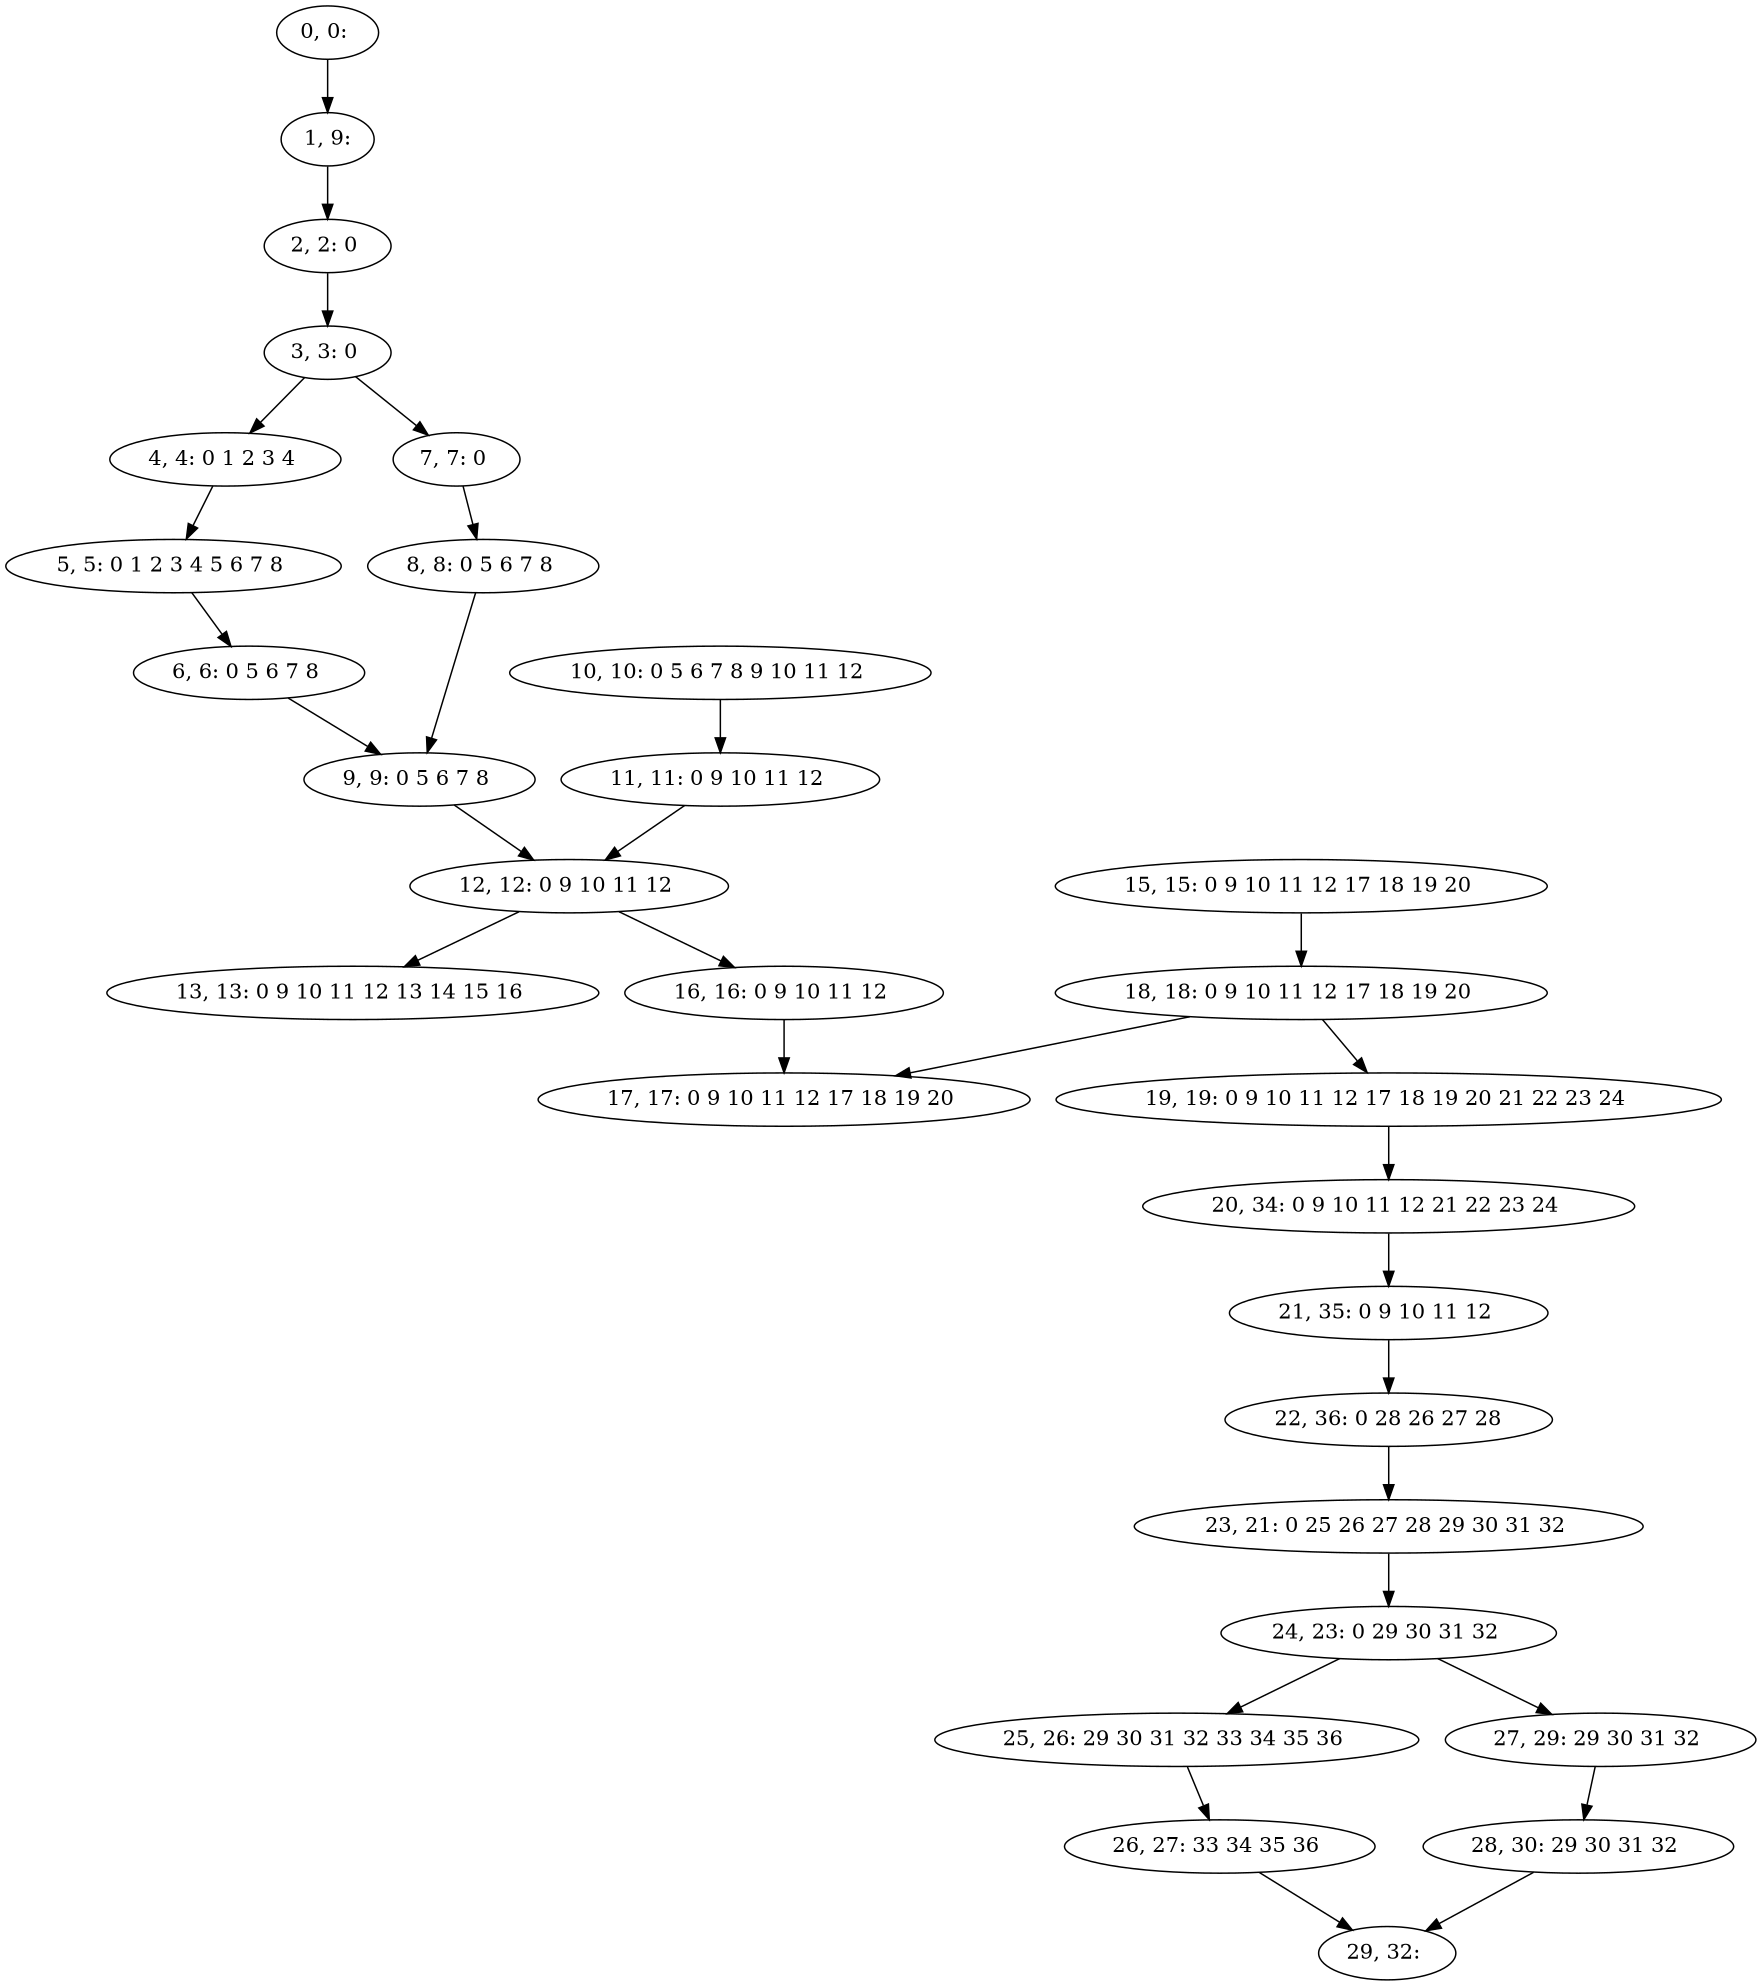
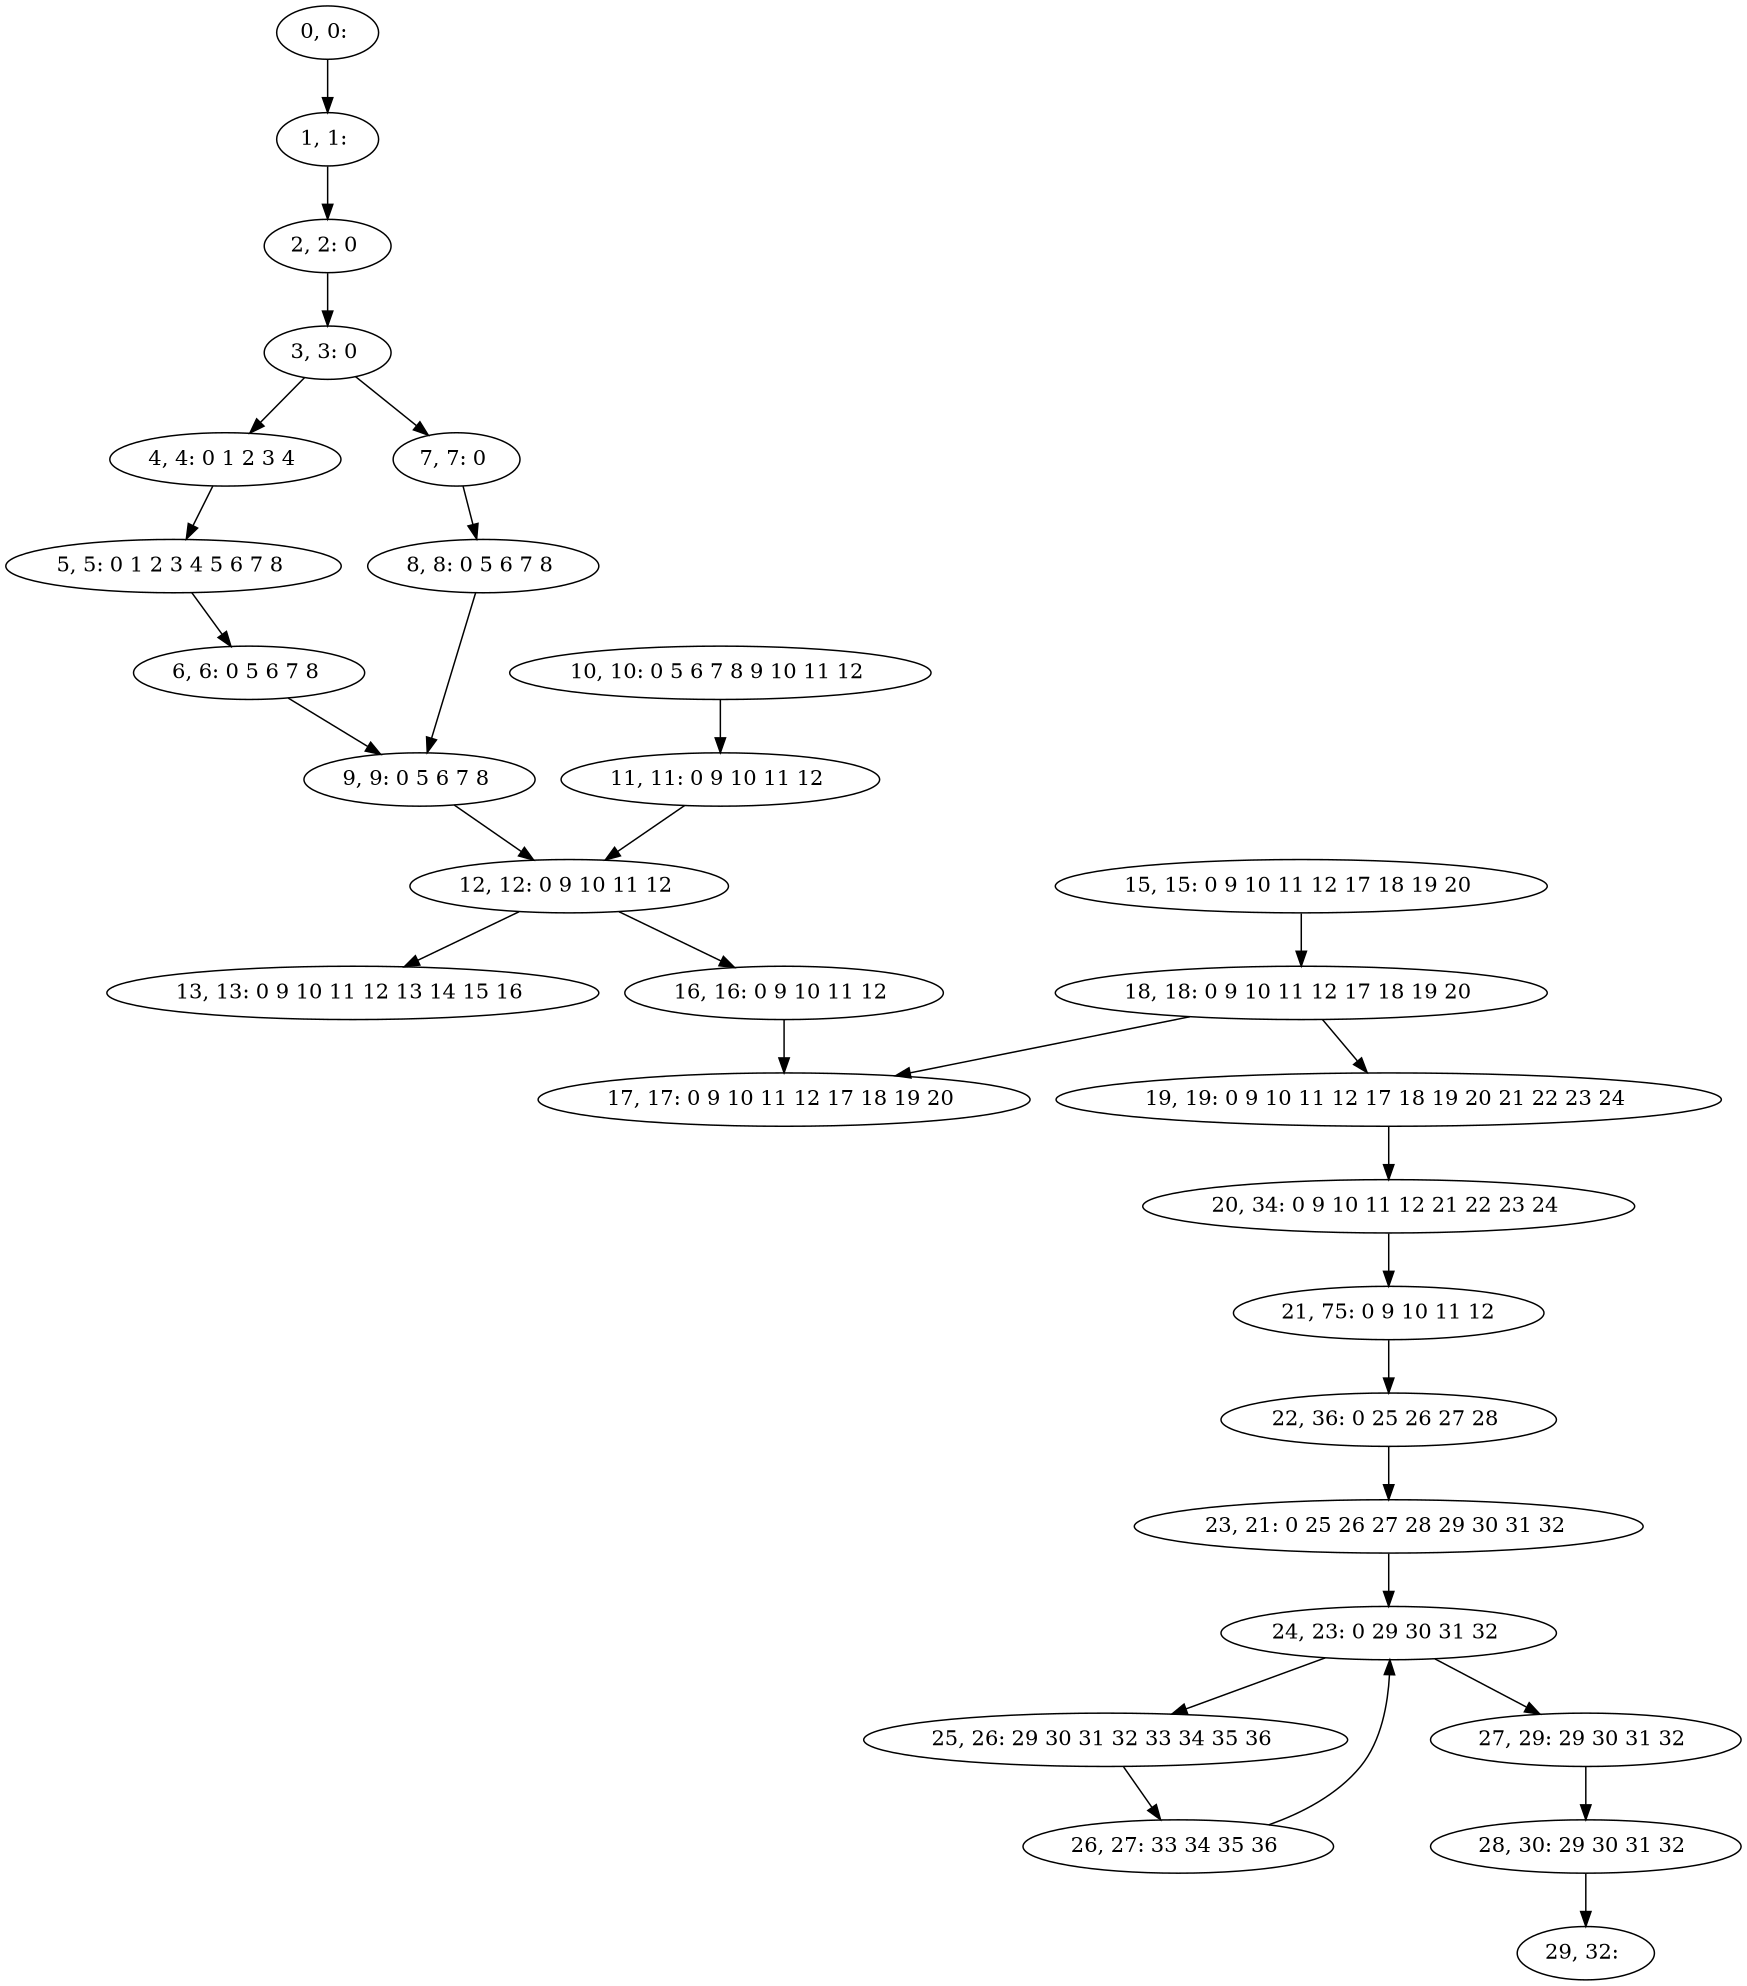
  digraph {
    n1 [label="0, 0: "]
-   n2 [label="1, 9:"]
+   n2 [label="1, 1: "]
    n3 [label="2, 2: 0 "]
    n4 [label="3, 3: 0 "]
    n5 [label="4, 4: 0 1 2 3 4 "]
    n6 [label="7, 7: 0 "]
    n7 [label="5, 5: 0 1 2 3 4 5 6 7 8 "]
    n8 [label="8, 8: 0 5 6 7 8 "]
    n9 [label="6, 6: 0 5 6 7 8 "]
    n10 [label="9, 9: 0 5 6 7 8 "]
    n11 [label="12, 12: 0 9 10 11 12 "]
    n12 [label="10, 10: 0 5 6 7 8 9 10 11 12 "]
    n13 [label="11, 11: 0 9 10 11 12 "]
    n14 [label="13, 13: 0 9 10 11 12 13 14 15 16 "]
    n15 [label="16, 16: 0 9 10 11 12 "]
    n16 [label="17, 17: 0 9 10 11 12 17 18 19 20 "]
    n17 [label="15, 15: 0 9 10 11 12 17 18 19 20 "]
    n18 [label="18, 18: 0 9 10 11 12 17 18 19 20 "]
    n19 [label="19, 19: 0 9 10 11 12 17 18 19 20 21 22 23 24 "]
    n20 [label="20, 34: 0 9 10 11 12 21 22 23 24 "]
-   n21 [label="21, 35: 0 9 10 11 12 "]
-   n22 [label="22, 36: 0 28 26 27 28"]
+   n21 [label="21, 75: 0 9 10 11 12"]
+   n22 [label="22, 36: 0 25 26 27 28 "]
    n23 [label="23, 21: 0 25 26 27 28 29 30 31 32 "]
    n24 [label="24, 23: 0 29 30 31 32 "]
    n25 [label="25, 26: 29 30 31 32 33 34 35 36 "]
    n26 [label="27, 29: 29 30 31 32 "]
    n27 [label="26, 27: 33 34 35 36 "]
    n28 [label="28, 30: 29 30 31 32 "]
    n29 [label="29, 32: "]
    n1 -> n2
    n2 -> n3
    n3 -> n4
    n4 -> n5
    n4 -> n6
    n5 -> n7
    n6 -> n8
    n7 -> n9
    n8 -> n10
    n9 -> n10
    n10 -> n11
    n11 -> n14
    n11 -> n15
    n12 -> n13
    n13 -> n11
    n15 -> n16
    n17 -> n18
    n18 -> n16
    n18 -> n19
    n19 -> n20
    n20 -> n21
    n21 -> n22
    n22 -> n23
    n23 -> n24
    n24 -> n25
    n24 -> n26
    n25 -> n27
    n26 -> n28
-   n27 -> n29
+   n27 -> n24
    n28 -> n29
  }
